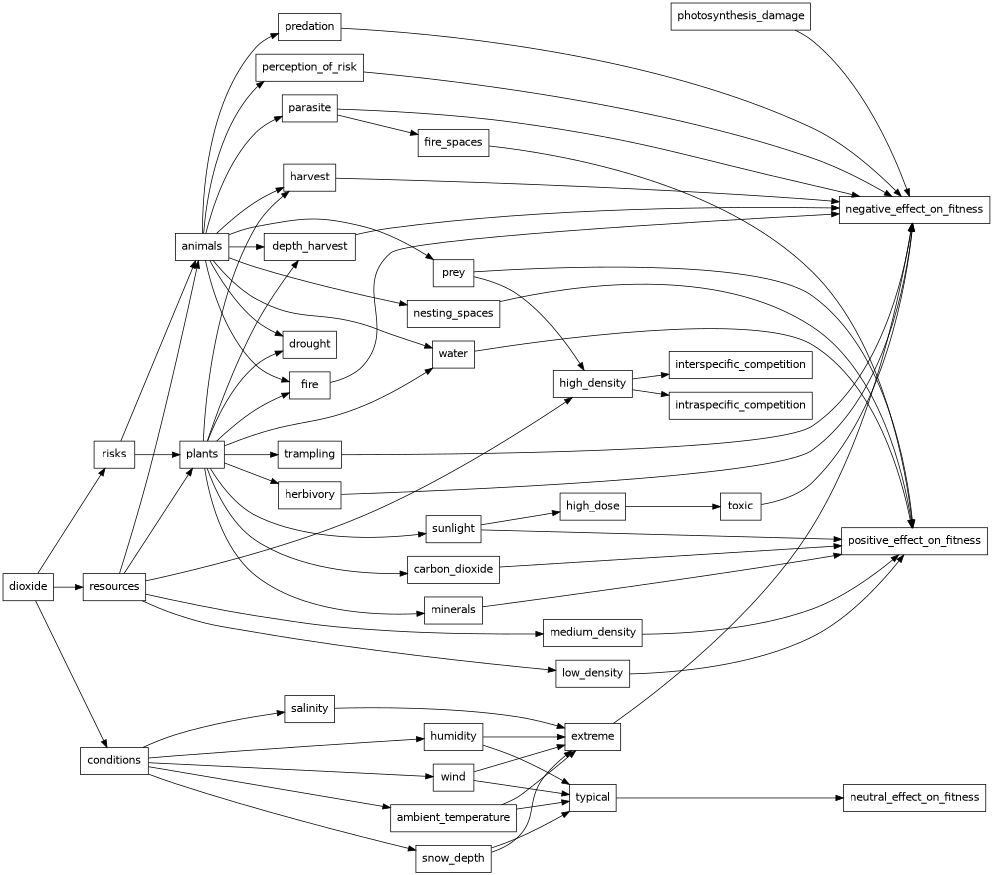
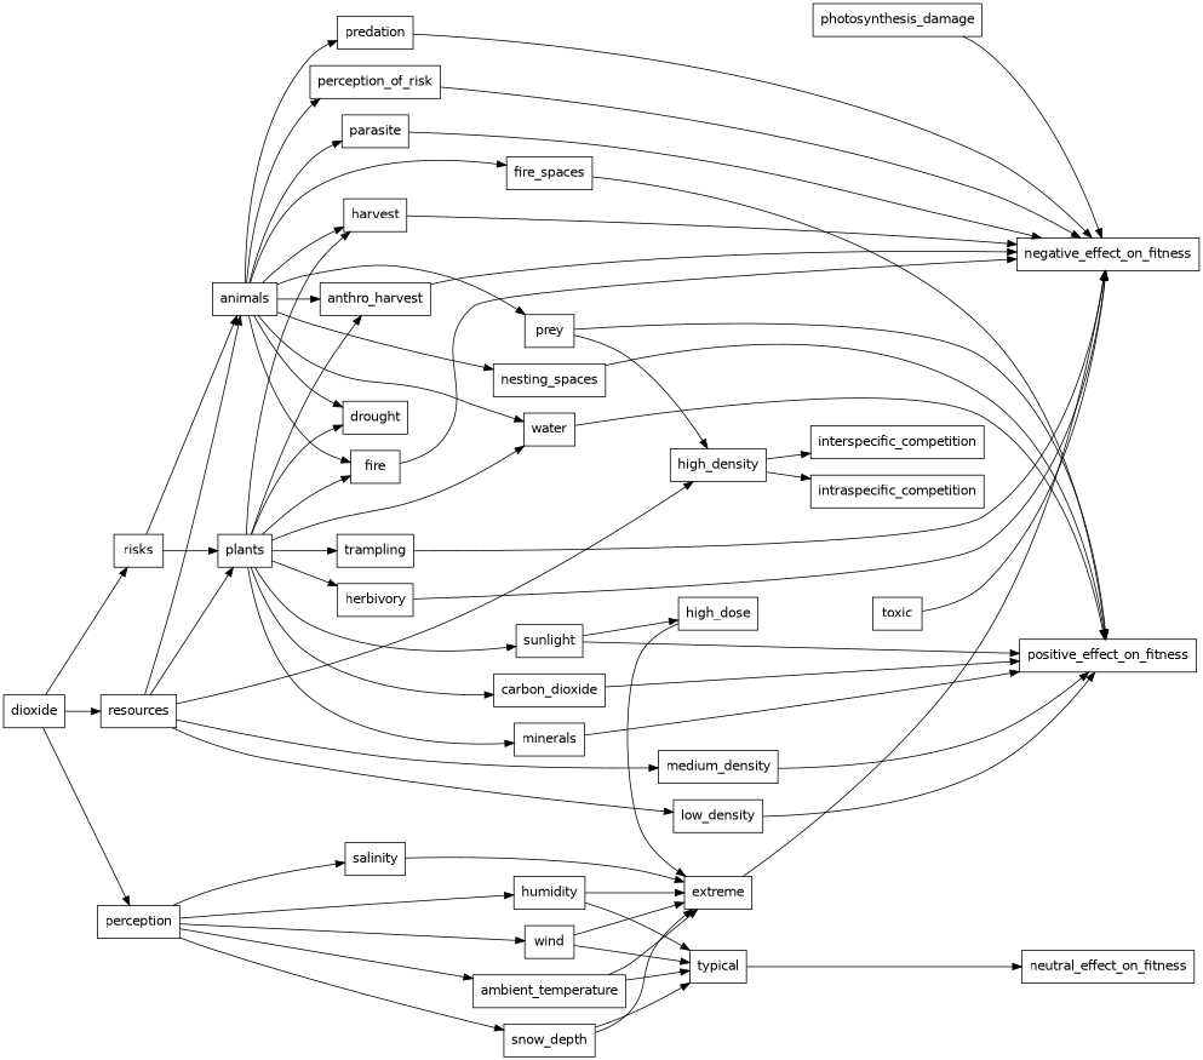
  digraph {
    fontsize=12
    rankdir=LR
    node [fontname=Helvetica shape=box]
    resources
    risks
-   conditions
+   conditions [label=perception]
    animals
    plants
    positive_effect_on_fitness
    negative_effect_on_fitness
    neutral_effect_on_fitness
    sunlight
    carbon_dioxide
    water
    minerals
    prey
    nesting_spaces
    n15 [label=fire_spaces]
    high_density
    low_density
    medium_density
    high_dose
    typical
    extreme
    herbivory
    trampling
-   anthro_harvest [label=depth_harvest]
+   anthro_harvest
    fire
    n26 [label=harvest]
    drought
    predation
    perception_of_risk
    parasite
    ambient_temperature
    salinity
    humidity
    wind
    snow_depth
    interspecific_competition
    intraspecific_competition
    toxic
    n39 [label=dioxide]
    photosynthesis_damage
    subgraph sub_1 {
      rank=same
      resources
      risks
      conditions
    }
    subgraph sub_2 {
      rank=same
      animals
      plants
    }
    subgraph sub_3 {
      rank=same
      positive_effect_on_fitness
      negative_effect_on_fitness
      neutral_effect_on_fitness
    }
    subgraph sub_4 {
      rank=same
      sunlight
      carbon_dioxide
      water
      minerals
      prey
      nesting_spaces
      n15
    }
    subgraph sub_5 {
      rank=same
      high_density
      low_density
      medium_density
      high_dose
      typical
      extreme
    }
    subgraph sub_6 {
      rank=same
      herbivory
      trampling
      anthro_harvest
      fire
      n26
      drought
      predation
      perception_of_risk
      parasite
    }
    resources -> animals
    resources -> plants
    resources -> high_density
    resources -> low_density
    resources -> medium_density
    risks -> animals
    risks -> plants
    conditions -> ambient_temperature
    conditions -> salinity
    conditions -> humidity
    conditions -> wind
    conditions -> snow_depth
    animals -> water
    animals -> prey
    animals -> nesting_spaces
-   parasite -> n15
+   animals -> n15
    animals -> anthro_harvest
    animals -> fire
    animals -> n26
    animals -> drought
    animals -> predation
    animals -> perception_of_risk
    animals -> parasite
    plants -> sunlight
    plants -> carbon_dioxide
    plants -> water
    plants -> minerals
    plants -> herbivory
    plants -> trampling
    plants -> anthro_harvest
    plants -> fire
    plants -> n26
    plants -> drought
    sunlight -> positive_effect_on_fitness
    sunlight -> high_dose
    carbon_dioxide -> positive_effect_on_fitness
    water -> positive_effect_on_fitness
    minerals -> positive_effect_on_fitness
    prey -> positive_effect_on_fitness
    prey -> high_density
    nesting_spaces -> positive_effect_on_fitness
    n15 -> positive_effect_on_fitness
    high_density -> interspecific_competition
    high_density -> intraspecific_competition
    low_density -> positive_effect_on_fitness
    medium_density -> positive_effect_on_fitness
-   high_dose -> toxic
+   high_dose -> extreme
    typical -> neutral_effect_on_fitness
    extreme -> negative_effect_on_fitness
    herbivory -> negative_effect_on_fitness
    trampling -> negative_effect_on_fitness
    anthro_harvest -> negative_effect_on_fitness
    fire -> negative_effect_on_fitness
    n26 -> negative_effect_on_fitness
    predation -> negative_effect_on_fitness
    perception_of_risk -> negative_effect_on_fitness
    parasite -> negative_effect_on_fitness
    ambient_temperature -> typical
    ambient_temperature -> extreme
    salinity -> extreme
    humidity -> typical
    humidity -> extreme
    wind -> typical
    wind -> extreme
    snow_depth -> typical
    snow_depth -> extreme
    toxic -> negative_effect_on_fitness
    n39 -> resources
    n39 -> risks
    n39 -> conditions
    photosynthesis_damage -> negative_effect_on_fitness
  }
